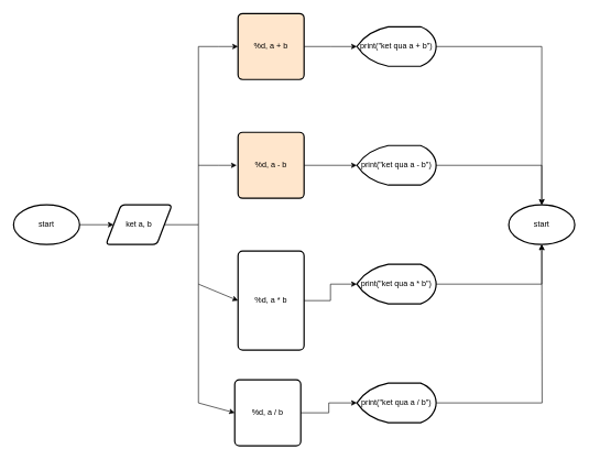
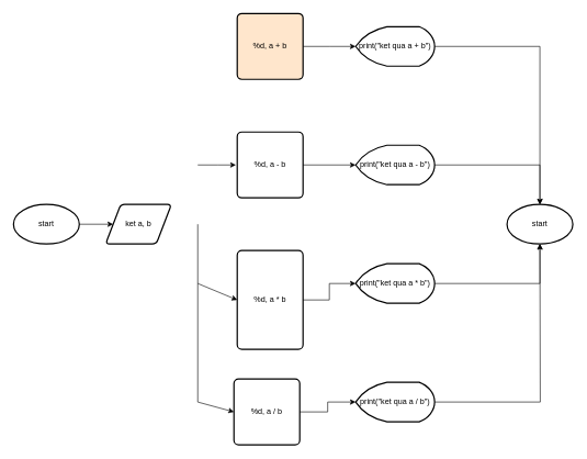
  <mxCell id="0" />
  <mxCell id="1" parent="0" />
  <mxCell id="2" style="edgeStyle=orthogonalEdgeStyle;rounded=0;orthogonalLoop=1;jettySize=auto;html=1;" edge="1" parent="1" source="3" target="4"><mxGeometry relative="1" as="geometry" /></mxCell>
  <mxCell id="3" value="start" style="strokeWidth=2;html=1;shape=mxgraph.flowchart.start_1;whiteSpace=wrap;" vertex="1" parent="1"><mxGeometry y="310" width="100" height="60" as="geometry" x="20" /></mxCell>
  <mxCell id="4" value="ket a, b" style="shape=parallelogram;html=1;strokeWidth=2;perimeter=parallelogramPerimeter;whiteSpace=wrap;rounded=1;arcSize=12;size=0.23;" vertex="1" parent="1"><mxGeometry x="160" y="310" width="100" height="60" as="geometry" /></mxCell>
- <mxCell id="5" value="%d, a - b" style="rounded=1;whiteSpace=wrap;html=1;absoluteArcSize=1;arcSize=14;strokeWidth=2;fillColor=#ffe6cc;" vertex="1" parent="1"><mxGeometry x="360" y="200" width="100" height="100" as="geometry" /></mxCell>
+ <mxCell id="5" value="%d, a - b" style="rounded=1;whiteSpace=wrap;html=1;absoluteArcSize=1;arcSize=14;strokeWidth=2;" vertex="1" parent="1"><mxGeometry x="360" y="200" width="100" height="100" as="geometry" /></mxCell>
  <mxCell id="6" value="%d, a * b" style="rounded=1;whiteSpace=wrap;html=1;absoluteArcSize=1;arcSize=14;strokeWidth=2;" vertex="1" parent="1"><mxGeometry x="360" y="380" width="100" height="150" as="geometry" /></mxCell>
  <mxCell id="7" value="%d, a / b" style="rounded=1;whiteSpace=wrap;html=1;absoluteArcSize=1;arcSize=14;strokeWidth=2;" vertex="1" parent="1"><mxGeometry x="355" y="575" width="100" height="100" as="geometry" /></mxCell>
  <mxCell id="8" style="edgeStyle=orthogonalEdgeStyle;rounded=0;orthogonalLoop=1;jettySize=auto;html=1;" edge="1" parent="1" source="9"><mxGeometry relative="1" as="geometry"><mxPoint x="540" y="70" as="targetPoint" /></mxGeometry></mxCell>
  <mxCell id="9" value="%d, a + b" style="rounded=1;whiteSpace=wrap;html=1;absoluteArcSize=1;arcSize=14;strokeWidth=2;fillColor=#ffe6cc;" vertex="1" parent="1"><mxGeometry x="360" y="20" width="100" height="100" as="geometry" /></mxCell>
- <mxCell id="10" value="" style="endArrow=classic;html=1;rounded=0;exitX=1;exitY=0.5;exitDx=0;exitDy=0;entryX=0;entryY=0.5;entryDx=0;entryDy=0;" edge="1" parent="1" source="4" target="9"><mxGeometry width="50" height="50" relative="1" as="geometry"><mxPoint x="420" y="370" as="sourcePoint" /><mxPoint x="300" y="60" as="targetPoint" /><Array as="points"><mxPoint x="300" y="340" /><mxPoint x="300" y="70" /><mxPoint x="330" y="70" /></Array></mxGeometry></mxCell>
  <mxCell id="11" value="" style="endArrow=classic;html=1;rounded=0;" edge="1" parent="1"><mxGeometry width="50" height="50" relative="1" as="geometry"><mxPoint x="300" y="250" as="sourcePoint" /><mxPoint x="358" y="250" as="targetPoint" /><Array as="points"><mxPoint x="330" y="250" /></Array></mxGeometry></mxCell>
  <mxCell id="12" value="" style="endArrow=classic;html=1;rounded=0;entryX=0;entryY=0.5;entryDx=0;entryDy=0;" edge="1" parent="1" target="6"><mxGeometry width="50" height="50" relative="1" as="geometry"><mxPoint x="300" y="340" as="sourcePoint" /><mxPoint x="300" y="430" as="targetPoint" /><Array as="points"><mxPoint x="300" y="430" /></Array></mxGeometry></mxCell>
  <mxCell id="13" value="" style="endArrow=classic;html=1;rounded=0;entryX=0;entryY=0.5;entryDx=0;entryDy=0;" edge="1" parent="1" target="7"><mxGeometry width="50" height="50" relative="1" as="geometry"><mxPoint x="300" y="430" as="sourcePoint" /><mxPoint x="470" y="320" as="targetPoint" /><Array as="points"><mxPoint x="300" y="610" /></Array></mxGeometry></mxCell>
  <mxCell id="14" value="print(&quot;ket qua a + b&quot;)" style="strokeWidth=2;html=1;shape=mxgraph.flowchart.display;whiteSpace=wrap;" vertex="1" parent="1"><mxGeometry x="540" y="40" width="120" height="60" as="geometry" /></mxCell>
  <mxCell id="15" value="print(&quot;ket qua a - b&quot;)" style="strokeWidth=2;html=1;shape=mxgraph.flowchart.display;whiteSpace=wrap;" vertex="1" parent="1"><mxGeometry x="540" y="220" width="120" height="60" as="geometry" /></mxCell>
  <mxCell id="16" style="edgeStyle=orthogonalEdgeStyle;rounded=0;orthogonalLoop=1;jettySize=auto;html=1;entryX=0;entryY=0.5;entryDx=0;entryDy=0;entryPerimeter=0;" edge="1" parent="1" source="5" target="15"><mxGeometry relative="1" as="geometry" /></mxCell>
  <mxCell id="17" value="print(&quot;ket qua a * b&quot;)" style="strokeWidth=2;html=1;shape=mxgraph.flowchart.display;whiteSpace=wrap;" vertex="1" parent="1"><mxGeometry x="540" y="400" width="120" height="60" as="geometry" /></mxCell>
  <mxCell id="18" style="edgeStyle=orthogonalEdgeStyle;rounded=0;orthogonalLoop=1;jettySize=auto;html=1;entryX=0;entryY=0.5;entryDx=0;entryDy=0;entryPerimeter=0;" edge="1" parent="1" source="6" target="17"><mxGeometry relative="1" as="geometry" /></mxCell>
  <mxCell id="19" style="edgeStyle=orthogonalEdgeStyle;rounded=0;orthogonalLoop=1;jettySize=auto;html=1;" edge="1" parent="1" source="20"><mxGeometry relative="1" as="geometry"><mxPoint x="820" y="370" as="targetPoint" /></mxGeometry></mxCell>
  <mxCell id="20" value="print(&quot;ket qua a / b&quot;)" style="strokeWidth=2;html=1;shape=mxgraph.flowchart.display;whiteSpace=wrap;" vertex="1" parent="1"><mxGeometry x="540" y="580" width="120" height="60" as="geometry" /></mxCell>
  <mxCell id="21" style="edgeStyle=orthogonalEdgeStyle;rounded=0;orthogonalLoop=1;jettySize=auto;html=1;entryX=0;entryY=0.5;entryDx=0;entryDy=0;entryPerimeter=0;" edge="1" parent="1" source="7" target="20"><mxGeometry relative="1" as="geometry" /></mxCell>
  <mxCell id="22" value="start" style="strokeWidth=2;html=1;shape=mxgraph.flowchart.start_1;whiteSpace=wrap;" vertex="1" parent="1"><mxGeometry x="770" y="310" width="100" height="60" as="geometry" /></mxCell>
  <mxCell id="23" style="edgeStyle=orthogonalEdgeStyle;rounded=0;orthogonalLoop=1;jettySize=auto;html=1;entryX=0.5;entryY=0;entryDx=0;entryDy=0;entryPerimeter=0;" edge="1" parent="1" source="15" target="22"><mxGeometry relative="1" as="geometry" /></mxCell>
  <mxCell id="24" style="edgeStyle=orthogonalEdgeStyle;rounded=0;orthogonalLoop=1;jettySize=auto;html=1;entryX=0.5;entryY=0;entryDx=0;entryDy=0;entryPerimeter=0;" edge="1" parent="1" source="14" target="22"><mxGeometry relative="1" as="geometry" /></mxCell>
  <mxCell id="25" style="edgeStyle=orthogonalEdgeStyle;rounded=0;orthogonalLoop=1;jettySize=auto;html=1;entryX=0.5;entryY=1;entryDx=0;entryDy=0;entryPerimeter=0;" edge="1" parent="1" source="17" target="22"><mxGeometry relative="1" as="geometry" /></mxCell>
